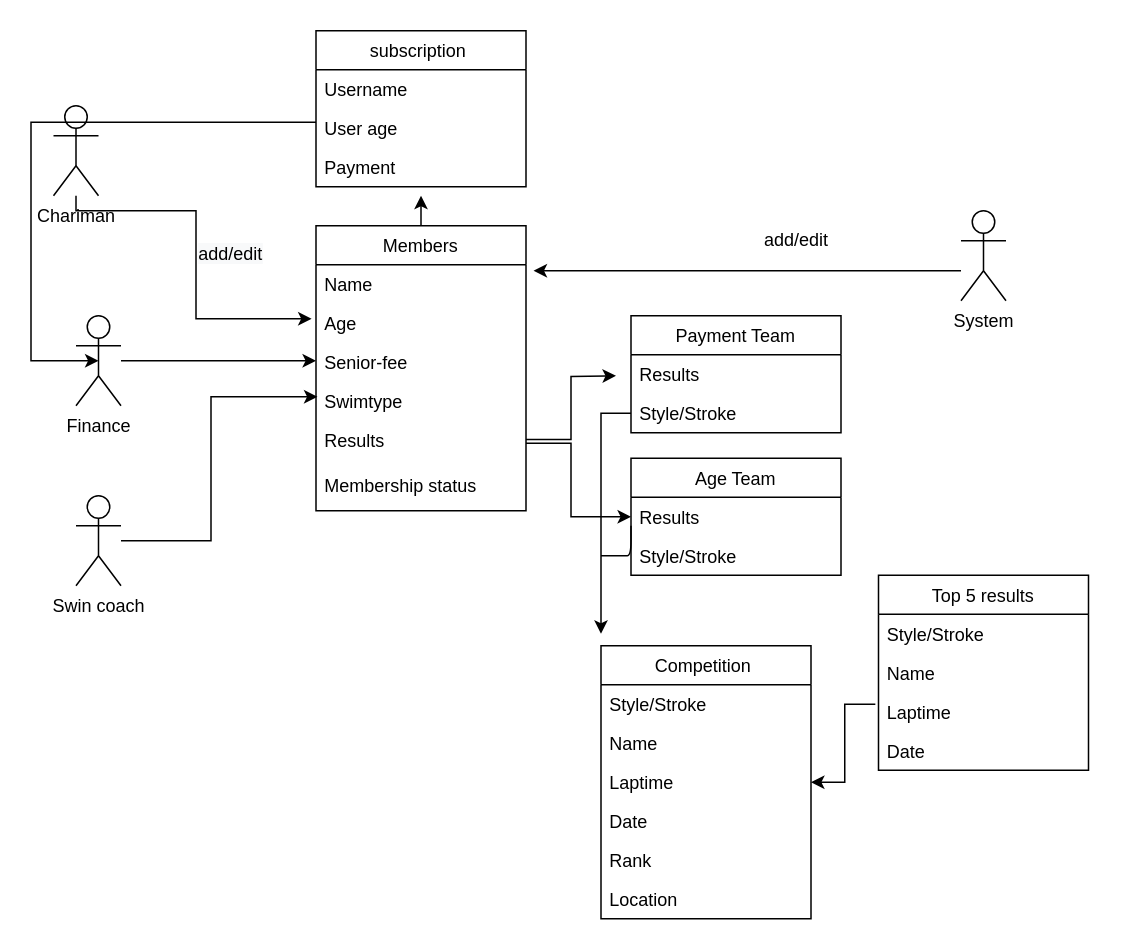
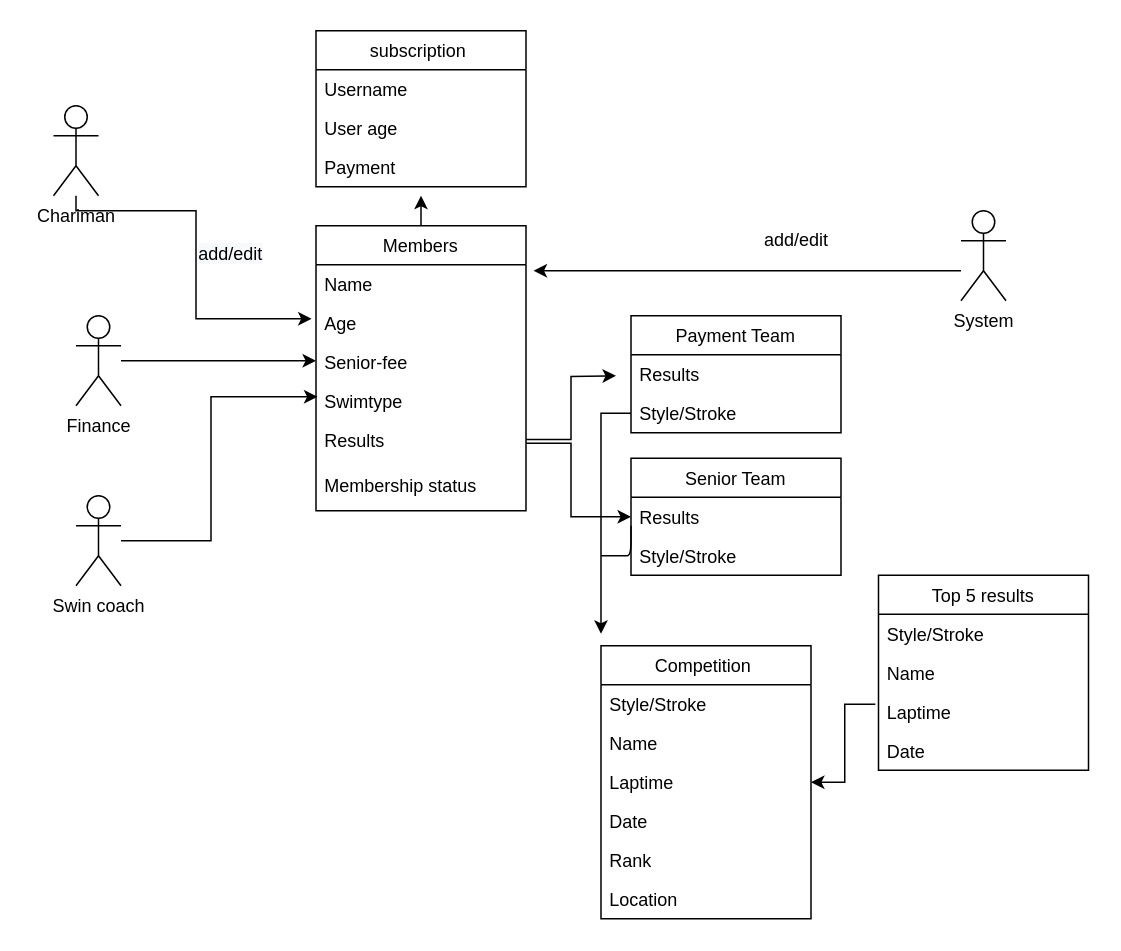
  <mxCell id="0" />
  <mxCell id="1" parent="0" />
  <mxCell id="2" style="edgeStyle=orthogonalEdgeStyle;rounded=0;orthogonalLoop=1;jettySize=auto;html=1;entryX=1.036;entryY=0.154;entryDx=0;entryDy=0;entryPerimeter=0;" edge="1" parent="1" source="3" target="17"><mxGeometry relative="1" as="geometry"><Array as="points"><mxPoint x="670" y="180" /><mxPoint x="670" y="180" /></Array></mxGeometry></mxCell>
  <mxCell id="3" value="System" style="shape=umlActor;verticalLabelPosition=bottom;verticalAlign=top;html=1;outlineConnect=0;" parent="1" vertex="1"><mxGeometry x="640" y="140" width="30" height="60" as="geometry" /></mxCell>
  <mxCell id="4" value="" style="edgeStyle=orthogonalEdgeStyle;rounded=0;orthogonalLoop=1;jettySize=auto;html=1;" parent="1" source="5" edge="1"><mxGeometry relative="1" as="geometry"><mxPoint x="210" y="240" as="targetPoint" /></mxGeometry></mxCell>
  <mxCell id="5" value="Finance" style="shape=umlActor;verticalLabelPosition=bottom;verticalAlign=top;html=1;outlineConnect=0;" parent="1" vertex="1"><mxGeometry x="50" y="210" width="30" height="60" as="geometry" /></mxCell>
  <mxCell id="6" style="edgeStyle=orthogonalEdgeStyle;rounded=0;orthogonalLoop=1;jettySize=auto;html=1;entryX=-0.021;entryY=0.231;entryDx=0;entryDy=0;entryPerimeter=0;" parent="1" source="7" edge="1"><mxGeometry relative="1" as="geometry"><Array as="points"><mxPoint x="130" y="140" /><mxPoint x="130" y="212" /></Array><mxPoint x="207.06" y="212.006" as="targetPoint" /></mxGeometry></mxCell>
  <mxCell id="7" value="Chariman" style="shape=umlActor;verticalLabelPosition=bottom;verticalAlign=top;html=1;outlineConnect=0;" parent="1" vertex="1"><mxGeometry x="35" y="70" width="30" height="60" as="geometry" /></mxCell>
  <mxCell id="8" style="edgeStyle=orthogonalEdgeStyle;rounded=0;orthogonalLoop=1;jettySize=auto;html=1;entryX=0.007;entryY=0.231;entryDx=0;entryDy=0;entryPerimeter=0;" parent="1" source="9" edge="1"><mxGeometry relative="1" as="geometry"><Array as="points"><mxPoint x="140" y="360" /><mxPoint x="140" y="264" /></Array><mxPoint x="210.98" y="264.006" as="targetPoint" /></mxGeometry></mxCell>
  <mxCell id="9" value="Swin coach" style="shape=umlActor;verticalLabelPosition=bottom;verticalAlign=top;html=1;outlineConnect=0;" parent="1" vertex="1"><mxGeometry x="50" y="330" width="30" height="60" as="geometry" /></mxCell>
  <mxCell id="10" value="subscription " style="swimlane;fontStyle=0;childLayout=stackLayout;horizontal=1;startSize=26;fillColor=none;horizontalStack=0;resizeParent=1;resizeParentMax=0;resizeLast=0;collapsible=1;marginBottom=0;" parent="1" vertex="1"><mxGeometry x="210" y="20" width="140" height="104" as="geometry" /></mxCell>
  <mxCell id="11" value="Username" style="text;strokeColor=none;fillColor=none;align=left;verticalAlign=top;spacingLeft=4;spacingRight=4;overflow=hidden;rotatable=0;points=[[0,0.5],[1,0.5]];portConstraint=eastwest;" parent="10" vertex="1"><mxGeometry y="26" width="140" height="26" as="geometry" /></mxCell>
  <mxCell id="12" value="User age" style="text;strokeColor=none;fillColor=none;align=left;verticalAlign=top;spacingLeft=4;spacingRight=4;overflow=hidden;rotatable=0;points=[[0,0.5],[1,0.5]];portConstraint=eastwest;" parent="10" vertex="1"><mxGeometry y="52" width="140" height="26" as="geometry" /></mxCell>
  <mxCell id="13" value="Payment" style="text;strokeColor=none;fillColor=none;align=left;verticalAlign=top;spacingLeft=4;spacingRight=4;overflow=hidden;rotatable=0;points=[[0,0.5],[1,0.5]];portConstraint=eastwest;" parent="10" vertex="1"><mxGeometry y="78" width="140" height="26" as="geometry" /></mxCell>
  <mxCell id="14" style="edgeStyle=orthogonalEdgeStyle;rounded=0;orthogonalLoop=1;jettySize=auto;html=1;" edge="1" parent="1" source="16"><mxGeometry relative="1" as="geometry"><mxPoint x="280" y="130" as="targetPoint" /></mxGeometry></mxCell>
  <mxCell id="15" style="edgeStyle=orthogonalEdgeStyle;rounded=0;orthogonalLoop=1;jettySize=auto;html=1;exitX=1;exitY=0.75;exitDx=0;exitDy=0;" edge="1" parent="1" source="16"><mxGeometry relative="1" as="geometry"><mxPoint x="410" y="250" as="targetPoint" /></mxGeometry></mxCell>
  <mxCell id="16" value="Members" style="swimlane;fontStyle=0;childLayout=stackLayout;horizontal=1;startSize=26;fillColor=none;horizontalStack=0;resizeParent=1;resizeParentMax=0;resizeLast=0;collapsible=1;marginBottom=0;" parent="1" vertex="1"><mxGeometry x="210" y="150" width="140" height="190" as="geometry" /></mxCell>
  <mxCell id="17" value="Name" style="text;strokeColor=none;fillColor=none;align=left;verticalAlign=top;spacingLeft=4;spacingRight=4;overflow=hidden;rotatable=0;points=[[0,0.5],[1,0.5]];portConstraint=eastwest;" parent="16" vertex="1"><mxGeometry y="26" width="140" height="26" as="geometry" /></mxCell>
  <mxCell id="18" value="Age" style="text;strokeColor=none;fillColor=none;align=left;verticalAlign=top;spacingLeft=4;spacingRight=4;overflow=hidden;rotatable=0;points=[[0,0.5],[1,0.5]];portConstraint=eastwest;" parent="16" vertex="1"><mxGeometry y="52" width="140" height="26" as="geometry" /></mxCell>
  <mxCell id="19" value="Senior-fee" style="text;strokeColor=none;fillColor=none;align=left;verticalAlign=top;spacingLeft=4;spacingRight=4;overflow=hidden;rotatable=0;points=[[0,0.5],[1,0.5]];portConstraint=eastwest;" parent="16" vertex="1"><mxGeometry y="78" width="140" height="26" as="geometry" /></mxCell>
  <mxCell id="20" value="Swimtype" style="text;strokeColor=none;fillColor=none;align=left;verticalAlign=top;spacingLeft=4;spacingRight=4;overflow=hidden;rotatable=0;points=[[0,0.5],[1,0.5]];portConstraint=eastwest;" parent="16" vertex="1"><mxGeometry y="104" width="140" height="26" as="geometry" /></mxCell>
  <mxCell id="21" value="Results" style="text;strokeColor=none;fillColor=none;align=left;verticalAlign=top;spacingLeft=4;spacingRight=4;overflow=hidden;rotatable=0;points=[[0,0.5],[1,0.5]];portConstraint=eastwest;" parent="16" vertex="1"><mxGeometry y="130" width="140" height="30" as="geometry" /></mxCell>
  <mxCell id="22" value="Membership status" style="text;strokeColor=none;fillColor=none;align=left;verticalAlign=top;spacingLeft=4;spacingRight=4;overflow=hidden;rotatable=0;points=[[0,0.5],[1,0.5]];portConstraint=eastwest;" vertex="1" parent="16"><mxGeometry y="160" width="140" height="30" as="geometry" /></mxCell>
  <mxCell id="23" value="Competition " style="swimlane;fontStyle=0;childLayout=stackLayout;horizontal=1;startSize=26;fillColor=none;horizontalStack=0;resizeParent=1;resizeParentMax=0;resizeLast=0;collapsible=1;marginBottom=0;" parent="1" vertex="1"><mxGeometry x="400" y="430" width="140" height="182" as="geometry" /></mxCell>
  <mxCell id="24" value="Style/Stroke" style="text;strokeColor=none;fillColor=none;align=left;verticalAlign=top;spacingLeft=4;spacingRight=4;overflow=hidden;rotatable=0;points=[[0,0.5],[1,0.5]];portConstraint=eastwest;" parent="23" vertex="1"><mxGeometry y="26" width="140" height="26" as="geometry" /></mxCell>
  <mxCell id="25" value="Name" style="text;strokeColor=none;fillColor=none;align=left;verticalAlign=top;spacingLeft=4;spacingRight=4;overflow=hidden;rotatable=0;points=[[0,0.5],[1,0.5]];portConstraint=eastwest;" vertex="1" parent="23"><mxGeometry y="52" width="140" height="26" as="geometry" /></mxCell>
  <mxCell id="26" value="Laptime" style="text;strokeColor=none;fillColor=none;align=left;verticalAlign=top;spacingLeft=4;spacingRight=4;overflow=hidden;rotatable=0;points=[[0,0.5],[1,0.5]];portConstraint=eastwest;" parent="23" vertex="1"><mxGeometry y="78" width="140" height="26" as="geometry" /></mxCell>
  <mxCell id="27" value="Date" style="text;strokeColor=none;fillColor=none;align=left;verticalAlign=top;spacingLeft=4;spacingRight=4;overflow=hidden;rotatable=0;points=[[0,0.5],[1,0.5]];portConstraint=eastwest;" parent="23" vertex="1"><mxGeometry y="104" width="140" height="26" as="geometry" /></mxCell>
  <mxCell id="28" value="Rank" style="text;strokeColor=none;fillColor=none;align=left;verticalAlign=top;spacingLeft=4;spacingRight=4;overflow=hidden;rotatable=0;points=[[0,0.5],[1,0.5]];portConstraint=eastwest;" vertex="1" parent="23"><mxGeometry y="130" width="140" height="26" as="geometry" /></mxCell>
  <mxCell id="29" value="Location" style="text;strokeColor=none;fillColor=none;align=left;verticalAlign=top;spacingLeft=4;spacingRight=4;overflow=hidden;rotatable=0;points=[[0,0.5],[1,0.5]];portConstraint=eastwest;" vertex="1" parent="23"><mxGeometry y="156" width="140" height="26" as="geometry" /></mxCell>
- <mxCell id="30" style="edgeStyle=orthogonalEdgeStyle;rounded=0;orthogonalLoop=1;jettySize=auto;html=1;entryX=0.5;entryY=0.5;entryDx=0;entryDy=0;entryPerimeter=0;" edge="1" parent="1" source="12" target="5"><mxGeometry relative="1" as="geometry"><mxPoint x="10" y="250" as="targetPoint" /><Array as="points"><mxPoint x="20" y="81" /><mxPoint x="20" y="240" /></Array></mxGeometry></mxCell>
  <mxCell id="31" value="add/edit" style="text;html=1;align=center;verticalAlign=middle;resizable=0;points=[];autosize=1;strokeColor=none;" vertex="1" parent="1"><mxGeometry x="500" y="150" width="60" height="20" as="geometry" /></mxCell>
  <mxCell id="32" value="&lt;meta charset=&quot;utf-8&quot;&gt;&lt;span style=&quot;color: rgb(0, 0, 0); font-family: helvetica; font-size: 12px; font-style: normal; font-weight: 400; letter-spacing: normal; text-align: center; text-indent: 0px; text-transform: none; word-spacing: 0px; background-color: rgb(248, 249, 250); display: inline; float: none;&quot;&gt;add/edit&lt;/span&gt;" style="text;whiteSpace=wrap;html=1;" vertex="1" parent="1"><mxGeometry x="130" y="155" width="70" height="30" as="geometry" /></mxCell>
  <mxCell id="33" value="Payment Team" style="swimlane;fontStyle=0;childLayout=stackLayout;horizontal=1;startSize=26;fillColor=none;horizontalStack=0;resizeParent=1;resizeParentMax=0;resizeLast=0;collapsible=1;marginBottom=0;" vertex="1" parent="1"><mxGeometry x="420" y="210" width="140" height="78" as="geometry" /></mxCell>
  <mxCell id="34" value="Results" style="text;strokeColor=none;fillColor=none;align=left;verticalAlign=top;spacingLeft=4;spacingRight=4;overflow=hidden;rotatable=0;points=[[0,0.5],[1,0.5]];portConstraint=eastwest;" vertex="1" parent="33"><mxGeometry y="26" width="140" height="26" as="geometry" /></mxCell>
  <mxCell id="35" value="Style/Stroke" style="text;strokeColor=none;fillColor=none;align=left;verticalAlign=top;spacingLeft=4;spacingRight=4;overflow=hidden;rotatable=0;points=[[0,0.5],[1,0.5]];portConstraint=eastwest;" vertex="1" parent="33"><mxGeometry y="52" width="140" height="26" as="geometry" /></mxCell>
- <mxCell id="36" value="Age Team" style="swimlane;fontStyle=0;childLayout=stackLayout;horizontal=1;startSize=26;fillColor=none;horizontalStack=0;resizeParent=1;resizeParentMax=0;resizeLast=0;collapsible=1;marginBottom=0;" vertex="1" parent="1"><mxGeometry x="420" y="305" width="140" height="78" as="geometry" /></mxCell>
+ <mxCell id="36" value="Senior Team" style="swimlane;fontStyle=0;childLayout=stackLayout;horizontal=1;startSize=26;fillColor=none;horizontalStack=0;resizeParent=1;resizeParentMax=0;resizeLast=0;collapsible=1;marginBottom=0;" vertex="1" parent="1"><mxGeometry x="420" y="305" width="140" height="78" as="geometry" /></mxCell>
  <mxCell id="37" value="Results" style="text;strokeColor=none;fillColor=none;align=left;verticalAlign=top;spacingLeft=4;spacingRight=4;overflow=hidden;rotatable=0;points=[[0,0.5],[1,0.5]];portConstraint=eastwest;" vertex="1" parent="36"><mxGeometry y="26" width="140" height="26" as="geometry" /></mxCell>
  <mxCell id="38" value="Style/Stroke" style="text;strokeColor=none;fillColor=none;align=left;verticalAlign=top;spacingLeft=4;spacingRight=4;overflow=hidden;rotatable=0;points=[[0,0.5],[1,0.5]];portConstraint=eastwest;" vertex="1" parent="36"><mxGeometry y="52" width="140" height="26" as="geometry" /></mxCell>
  <mxCell id="39" value="Top 5 results" style="swimlane;fontStyle=0;childLayout=stackLayout;horizontal=1;startSize=26;fillColor=none;horizontalStack=0;resizeParent=1;resizeParentMax=0;resizeLast=0;collapsible=1;marginBottom=0;" vertex="1" parent="1"><mxGeometry x="585" y="383" width="140" height="130" as="geometry" /></mxCell>
  <mxCell id="40" value="Style/Stroke" style="text;strokeColor=none;fillColor=none;align=left;verticalAlign=top;spacingLeft=4;spacingRight=4;overflow=hidden;rotatable=0;points=[[0,0.5],[1,0.5]];portConstraint=eastwest;" vertex="1" parent="39"><mxGeometry y="26" width="140" height="26" as="geometry" /></mxCell>
  <mxCell id="41" value="Name" style="text;strokeColor=none;fillColor=none;align=left;verticalAlign=top;spacingLeft=4;spacingRight=4;overflow=hidden;rotatable=0;points=[[0,0.5],[1,0.5]];portConstraint=eastwest;" vertex="1" parent="39"><mxGeometry y="52" width="140" height="26" as="geometry" /></mxCell>
  <mxCell id="42" value="Laptime" style="text;strokeColor=none;fillColor=none;align=left;verticalAlign=top;spacingLeft=4;spacingRight=4;overflow=hidden;rotatable=0;points=[[0,0.5],[1,0.5]];portConstraint=eastwest;" vertex="1" parent="39"><mxGeometry y="78" width="140" height="26" as="geometry" /></mxCell>
  <mxCell id="43" value="Date" style="text;strokeColor=none;fillColor=none;align=left;verticalAlign=top;spacingLeft=4;spacingRight=4;overflow=hidden;rotatable=0;points=[[0,0.5],[1,0.5]];portConstraint=eastwest;" vertex="1" parent="39"><mxGeometry y="104" width="140" height="26" as="geometry" /></mxCell>
  <mxCell id="44" style="edgeStyle=orthogonalEdgeStyle;rounded=0;orthogonalLoop=1;jettySize=auto;html=1;" edge="1" parent="1" source="35"><mxGeometry relative="1" as="geometry"><mxPoint x="400" y="422" as="targetPoint" /></mxGeometry></mxCell>
  <mxCell id="45" value="" style="endArrow=none;html=1;" edge="1" parent="1"><mxGeometry width="50" height="50" relative="1" as="geometry"><mxPoint x="400" y="370" as="sourcePoint" /><mxPoint x="420" y="350" as="targetPoint" /><Array as="points"><mxPoint x="410" y="370" /><mxPoint x="420" y="370" /></Array></mxGeometry></mxCell>
  <mxCell id="46" style="edgeStyle=orthogonalEdgeStyle;rounded=0;orthogonalLoop=1;jettySize=auto;html=1;entryX=0;entryY=0.5;entryDx=0;entryDy=0;" edge="1" parent="1" source="21" target="37"><mxGeometry relative="1" as="geometry"><mxPoint x="380" y="360" as="targetPoint" /><Array as="points"><mxPoint x="380" y="295" /><mxPoint x="380" y="344" /></Array></mxGeometry></mxCell>
  <mxCell id="47" style="edgeStyle=orthogonalEdgeStyle;rounded=0;orthogonalLoop=1;jettySize=auto;html=1;exitX=-0.015;exitY=0.308;exitDx=0;exitDy=0;exitPerimeter=0;" edge="1" parent="1" source="42" target="26"><mxGeometry relative="1" as="geometry" /></mxCell>
